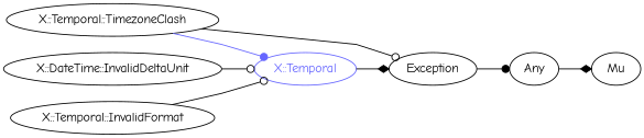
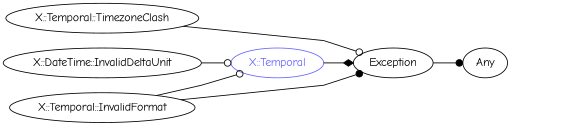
  digraph {
    fontname="Comic Neue"
    rankdir=LR
    splines=polyline
    node [color="#000000" fontcolor="#000000" fontname="Comic Neue"]
    edge [arrowhead=dot color="#000000" fontname="Comic Neue"]
    "X::Temporal" [color="#6666FF" fontcolor="#6666FF"]
    Exception
    Any
-   Mu
    n5 [label="X::Temporal::TimezoneClash"]
    "X::Temporal::InvalidFormat"
    "X::DateTime::InvalidDeltaUnit"
    "X::Temporal" -> Exception [arrowhead=diamond]
    Exception -> Any
-   Any -> Mu [arrowhead=diamond]
-   n5 -> "X::Temporal" [color="#6666FF"]
    n5 -> Exception [arrowhead=odot]
    "X::Temporal::InvalidFormat" -> "X::Temporal" [arrowhead=odot]
+   "X::Temporal::InvalidFormat" -> Exception
    "X::DateTime::InvalidDeltaUnit" -> "X::Temporal" [arrowhead=odot]
  }
